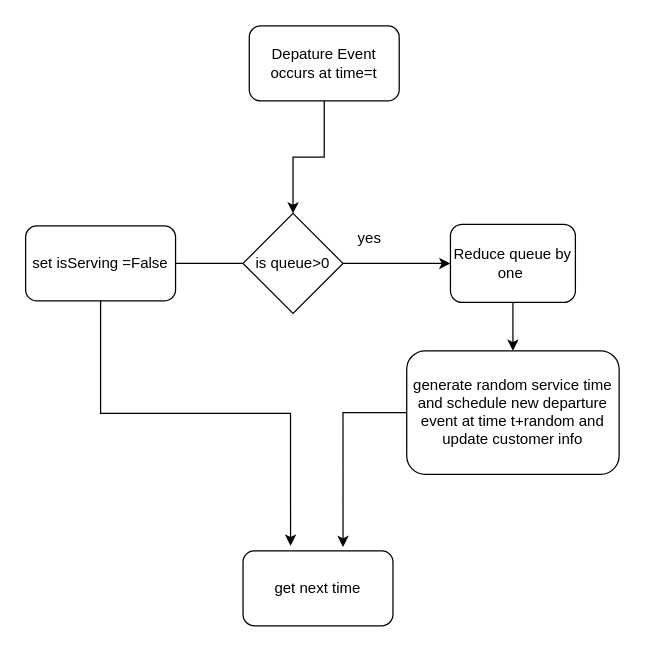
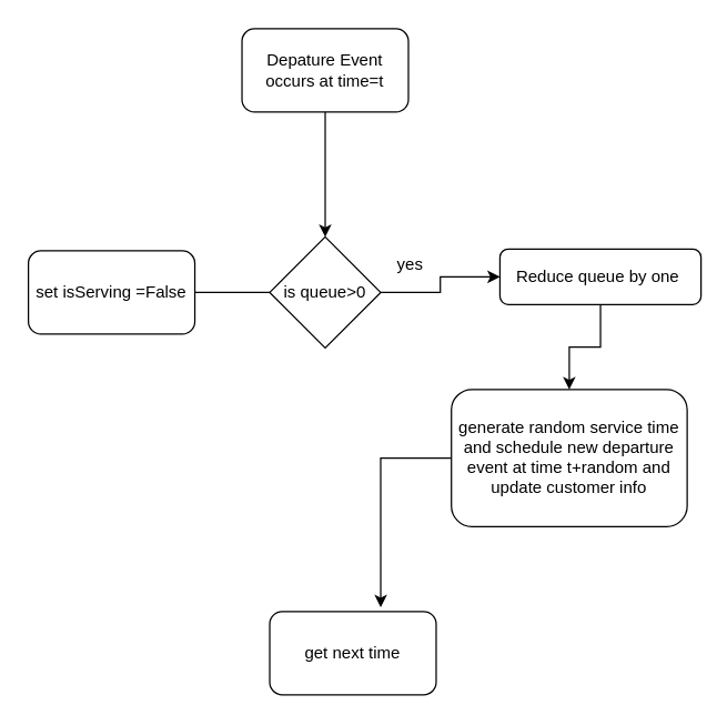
  <mxCell id="0" />
  <mxCell id="1" parent="0" />
  <mxCell id="2" value="" style="edgeStyle=orthogonalEdgeStyle;rounded=0;orthogonalLoop=1;jettySize=auto;html=1;entryX=0.5;entryY=0;entryDx=0;entryDy=0;" edge="1" parent="1" source="3" target="6"><mxGeometry relative="1" as="geometry"><mxPoint x="234" y="160" as="targetPoint" /></mxGeometry></mxCell>
- <mxCell id="3" value="Depature Event occurs at time=t" style="rounded=1;whiteSpace=wrap;html=1;" vertex="1" parent="1"><mxGeometry x="199" y="20" width="120" height="60" as="geometry" /></mxCell>
+ <mxCell id="3" value="Depature Event occurs at time=t" style="rounded=1;whiteSpace=wrap;html=1;" vertex="1" parent="1"><mxGeometry x="174" y="20" width="120" height="60" as="geometry" /></mxCell>
  <mxCell id="4" value="" style="edgeStyle=orthogonalEdgeStyle;rounded=0;orthogonalLoop=1;jettySize=auto;html=1;entryX=0;entryY=0.5;entryDx=0;entryDy=0;" edge="1" parent="1" source="6" target="8"><mxGeometry relative="1" as="geometry"><mxPoint x="354" y="210" as="targetPoint" /></mxGeometry></mxCell>
  <mxCell id="5" value="" style="edgeStyle=orthogonalEdgeStyle;rounded=0;orthogonalLoop=1;jettySize=auto;html=1;entryX=1;entryY=0.5;entryDx=0;entryDy=0;endArrow=none;" edge="1" parent="1" source="6" target="13"><mxGeometry relative="1" as="geometry"><mxPoint x="114" y="210" as="targetPoint" /></mxGeometry></mxCell>
  <mxCell id="6" value="is queue&amp;gt;0" style="rhombus;whiteSpace=wrap;html=1;" vertex="1" parent="1"><mxGeometry x="194" y="170" width="80" height="80" as="geometry" /></mxCell>
  <mxCell id="7" value="" style="edgeStyle=orthogonalEdgeStyle;rounded=0;orthogonalLoop=1;jettySize=auto;html=1;" edge="1" parent="1" source="8" target="10"><mxGeometry relative="1" as="geometry" /></mxCell>
- <mxCell id="8" value="Reduce queue by one&amp;nbsp;" style="rounded=1;whiteSpace=wrap;html=1;" vertex="1" parent="1"><mxGeometry x="360" y="178.75" width="100" height="62.5" as="geometry" /></mxCell>
+ <mxCell id="8" value="Reduce queue by one&amp;nbsp;" style="rounded=1;whiteSpace=wrap;html=1;" vertex="1" parent="1"><mxGeometry x="360" y="178.75" width="145" height="40" as="geometry" /></mxCell>
  <mxCell id="9" value="" style="edgeStyle=orthogonalEdgeStyle;rounded=0;orthogonalLoop=1;jettySize=auto;html=1;entryX=0.667;entryY=-0.05;entryDx=0;entryDy=0;entryPerimeter=0;" edge="1" parent="1" source="10" target="14"><mxGeometry relative="1" as="geometry"><mxPoint x="245" y="329.375" as="targetPoint" /></mxGeometry></mxCell>
  <mxCell id="10" value="generate random service time and schedule new departure event at time t+random and update customer info" style="rounded=1;whiteSpace=wrap;html=1;" vertex="1" parent="1"><mxGeometry x="325" y="280" width="170" height="98.75" as="geometry" /></mxCell>
  <mxCell id="11" value="yes" style="text;html=1;align=center;verticalAlign=middle;resizable=0;points=[];autosize=1;" vertex="1" parent="1"><mxGeometry x="280" y="180" width="30" height="20" as="geometry" /></mxCell>
- <mxCell id="12" value="" style="edgeStyle=orthogonalEdgeStyle;rounded=0;orthogonalLoop=1;jettySize=auto;html=1;entryX=0.317;entryY=-0.067;entryDx=0;entryDy=0;entryPerimeter=0;" edge="1" parent="1" source="13" target="14"><mxGeometry relative="1" as="geometry"><mxPoint x="230" y="330" as="targetPoint" /><Array as="points"><mxPoint x="80" y="330" /><mxPoint x="232" y="330" /></Array></mxGeometry></mxCell>
  <mxCell id="13" value="set isServing =False" style="rounded=1;whiteSpace=wrap;html=1;" vertex="1" parent="1"><mxGeometry x="20" y="180" width="120" height="60" as="geometry" /></mxCell>
  <mxCell id="14" value="get next time" style="rounded=1;whiteSpace=wrap;html=1;" vertex="1" parent="1"><mxGeometry x="194" y="440" width="120" height="60" as="geometry" /></mxCell>
